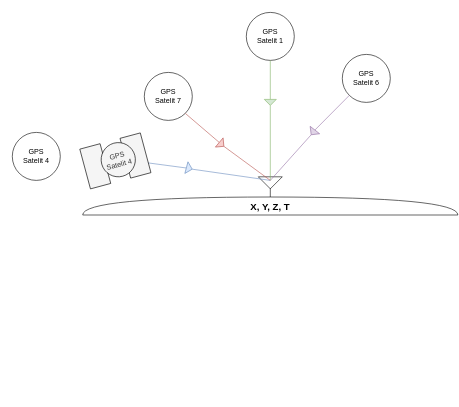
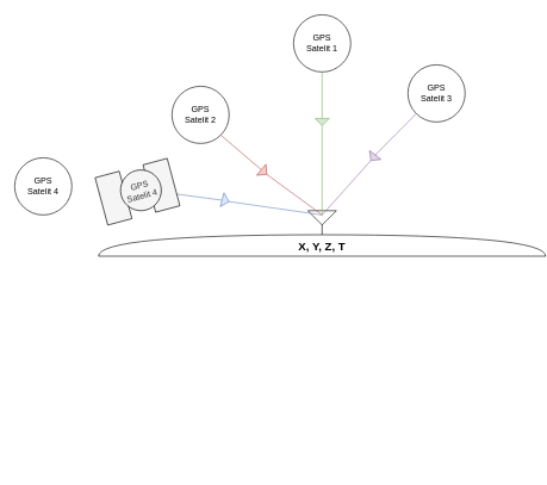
  <mxCell id="0" />
  <mxCell id="1" parent="0" />
  <mxCell id="2" value="GPS&lt;div&gt;Satelit 1&lt;/div&gt;" style="ellipse;whiteSpace=wrap;html=1;aspect=fixed;" vertex="1" parent="1"><mxGeometry x="410" y="20" width="80" height="80" as="geometry" /></mxCell>
- <mxCell id="3" value="GPS&lt;div&gt;Satelit 7&lt;/div&gt;" style="ellipse;whiteSpace=wrap;html=1;aspect=fixed;" vertex="1" parent="1"><mxGeometry x="240" y="120" width="80" height="80" as="geometry" /></mxCell>
- <mxCell id="4" value="GPS&lt;div&gt;Satelit 6&lt;/div&gt;" style="ellipse;whiteSpace=wrap;html=1;aspect=fixed;" vertex="1" parent="1"><mxGeometry x="570" y="90" width="80" height="80" as="geometry" /></mxCell>
+ <mxCell id="3" value="GPS&lt;div&gt;Satelit 2&lt;/div&gt;" style="ellipse;whiteSpace=wrap;html=1;aspect=fixed;" vertex="1" parent="1"><mxGeometry x="240" y="120" width="80" height="80" as="geometry" /></mxCell>
+ <mxCell id="4" value="GPS&lt;div&gt;Satelit 3&lt;/div&gt;" style="ellipse;whiteSpace=wrap;html=1;aspect=fixed;" vertex="1" parent="1"><mxGeometry x="570" y="90" width="80" height="80" as="geometry" /></mxCell>
  <mxCell id="5" value="GPS&lt;div&gt;Satelit 4&lt;/div&gt;" style="ellipse;whiteSpace=wrap;html=1;aspect=fixed;" vertex="1" parent="1"><mxGeometry x="20" y="220" width="80" height="80" as="geometry" /></mxCell>
  <mxCell id="6" value="" style="endArrow=none;html=1;rounded=0;exitX=1;exitY=0.5;exitDx=0;exitDy=0;exitPerimeter=0;" edge="1" parent="1"><mxGeometry width="50" height="50" relative="1" as="geometry"><mxPoint x="450" y="335.935" as="sourcePoint" /><mxPoint x="450" y="310" as="targetPoint" /></mxGeometry></mxCell>
  <mxCell id="7" value="" style="triangle;whiteSpace=wrap;html=1;rotation=90;" vertex="1" parent="1"><mxGeometry x="440" y="284" width="20" height="40" as="geometry" /></mxCell>
  <mxCell id="8" value="" style="endArrow=none;html=1;rounded=0;exitX=1;exitY=0.5;exitDx=0;exitDy=0;fillColor=#dae8fc;strokeColor=#6c8ebf;" edge="1" parent="1" source="17"><mxGeometry width="50" height="50" relative="1" as="geometry"><mxPoint x="400" y="360" as="sourcePoint" /><mxPoint x="450" y="300" as="targetPoint" /></mxGeometry></mxCell>
  <mxCell id="9" value="" style="endArrow=none;html=1;rounded=0;entryX=1;entryY=1;entryDx=0;entryDy=0;fillColor=#f8cecc;strokeColor=#b85450;" edge="1" parent="1" source="15" target="3"><mxGeometry width="50" height="50" relative="1" as="geometry"><mxPoint x="450" y="300" as="sourcePoint" /><mxPoint x="480" y="230" as="targetPoint" /></mxGeometry></mxCell>
  <mxCell id="10" value="" style="endArrow=none;html=1;rounded=0;entryX=0.5;entryY=1;entryDx=0;entryDy=0;fillColor=#d5e8d4;strokeColor=#82b366;" edge="1" parent="1" source="13" target="2"><mxGeometry width="50" height="50" relative="1" as="geometry"><mxPoint x="450" y="300" as="sourcePoint" /><mxPoint x="420" y="180" as="targetPoint" /></mxGeometry></mxCell>
  <mxCell id="11" value="" style="endArrow=none;html=1;rounded=0;entryX=0;entryY=1;entryDx=0;entryDy=0;fillColor=#e1d5e7;strokeColor=#9673a6;exitX=0;exitY=0.5;exitDx=0;exitDy=0;" edge="1" parent="1" source="19" target="4"><mxGeometry width="50" height="50" relative="1" as="geometry"><mxPoint x="450" y="300" as="sourcePoint" /><mxPoint x="520" y="190" as="targetPoint" /></mxGeometry></mxCell>
  <mxCell id="12" value="" style="endArrow=none;html=1;rounded=0;entryX=1;entryY=0.5;entryDx=0;entryDy=0;fillColor=#d5e8d4;strokeColor=#82b366;" edge="1" parent="1" target="13"><mxGeometry width="50" height="50" relative="1" as="geometry"><mxPoint x="450" y="300" as="sourcePoint" /><mxPoint x="450" y="100" as="targetPoint" /></mxGeometry></mxCell>
  <mxCell id="13" value="" style="triangle;whiteSpace=wrap;html=1;rotation=90;fillColor=#d5e8d4;strokeColor=#82b366;" vertex="1" parent="1"><mxGeometry x="445" y="160" width="10" height="20" as="geometry" /></mxCell>
  <mxCell id="14" value="" style="endArrow=none;html=1;rounded=0;entryX=1;entryY=0.5;entryDx=0;entryDy=0;fillColor=#f8cecc;strokeColor=#b85450;" edge="1" parent="1" target="15"><mxGeometry width="50" height="50" relative="1" as="geometry"><mxPoint x="450" y="300" as="sourcePoint" /><mxPoint x="308" y="188" as="targetPoint" /></mxGeometry></mxCell>
  <mxCell id="15" value="" style="triangle;whiteSpace=wrap;html=1;rotation=40;fillColor=#f8cecc;strokeColor=#b85450;" vertex="1" parent="1"><mxGeometry x="363.75" y="230" width="10" height="20" as="geometry" /></mxCell>
  <mxCell id="16" value="" style="endArrow=none;html=1;rounded=0;fillColor=#dae8fc;strokeColor=#6c8ebf;" edge="1" parent="1" target="17"><mxGeometry width="50" height="50" relative="1" as="geometry"><mxPoint x="240" y="270" as="sourcePoint" /><mxPoint x="450" y="300" as="targetPoint" /></mxGeometry></mxCell>
  <mxCell id="17" value="" style="triangle;whiteSpace=wrap;html=1;rotation=15;fillColor=#dae8fc;strokeColor=#6c8ebf;" vertex="1" parent="1"><mxGeometry x="310" y="270" width="10" height="20" as="geometry" /></mxCell>
  <mxCell id="18" value="" style="endArrow=none;html=1;rounded=0;entryX=1;entryY=0.5;entryDx=0;entryDy=0;fillColor=#e1d5e7;strokeColor=#9673a6;" edge="1" parent="1" target="19"><mxGeometry width="50" height="50" relative="1" as="geometry"><mxPoint x="450" y="300" as="sourcePoint" /><mxPoint x="582" y="158" as="targetPoint" /></mxGeometry></mxCell>
  <mxCell id="19" value="" style="triangle;whiteSpace=wrap;html=1;rotation=128;fillColor=#e1d5e7;strokeColor=#9673a6;" vertex="1" parent="1"><mxGeometry x="516.25" y="210" width="10" height="20" as="geometry" /></mxCell>
  <mxCell id="20" value="" style="shape=or;whiteSpace=wrap;html=1;rotation=-90;" vertex="1" parent="1"><mxGeometry x="435" y="30" width="30" height="625.35" as="geometry" /></mxCell>
  <mxCell id="21" value="&lt;b&gt;&lt;font style=&quot;font-size: 16px;&quot;&gt;X, Y, Z, T&lt;/font&gt;&lt;/b&gt;" style="text;html=1;align=center;verticalAlign=middle;whiteSpace=wrap;rounded=0;" vertex="1" parent="1"><mxGeometry x="400" y="327.67" width="100" height="30" as="geometry" /></mxCell>
  <mxCell id="22" value="" style="group;rotation=-15;" vertex="1" connectable="0" parent="1"><mxGeometry x="140" y="230" width="120" height="70" as="geometry" /></mxCell>
  <mxCell id="23" value="" style="rounded=0;whiteSpace=wrap;html=1;rotation=75;fillColor=#f5f5f5;fontColor=#333333;strokeColor=#000000;" vertex="1" parent="22"><mxGeometry x="51" y="11" width="68.571" height="35" as="geometry" /></mxCell>
  <mxCell id="24" value="" style="rounded=0;whiteSpace=wrap;html=1;rotation=75;fillColor=#f5f5f5;fontColor=#333333;strokeColor=#000000;" vertex="1" parent="22"><mxGeometry x="-16" y="29" width="68.571" height="35" as="geometry" /></mxCell>
  <mxCell id="25" value="GPS&lt;div&gt;Satelit 4&lt;/div&gt;" style="ellipse;whiteSpace=wrap;html=1;aspect=fixed;fillColor=#f5f5f5;fontColor=#333333;strokeColor=#000000;rotation=-15;" vertex="1" parent="22"><mxGeometry x="28.11" y="7.0" width="57" height="57" as="geometry" /></mxCell>
